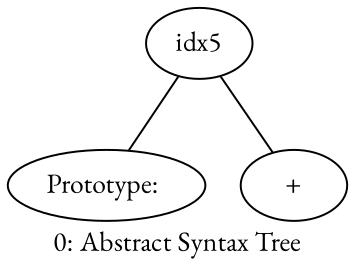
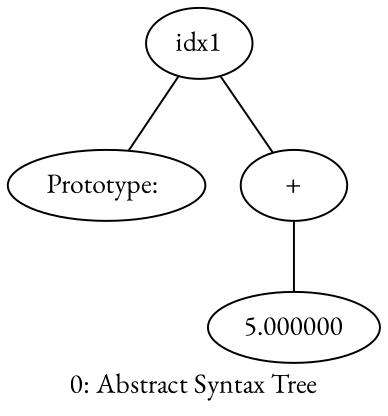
  graph {
    fontname="EB Garamond"
    label="0: Abstract Syntax Tree"
    node [fontname="EB Garamond"]
    edge [fontname="EB Garamond"]
    n1 [label="Prototype: "]
-   idx1 [label=idx5]
+   idx1
    n3 [label="+"]
+   n4 [label=5.000000]
    idx1 -- n1
    idx1 -- n3
+   n3 -- n4
  }
